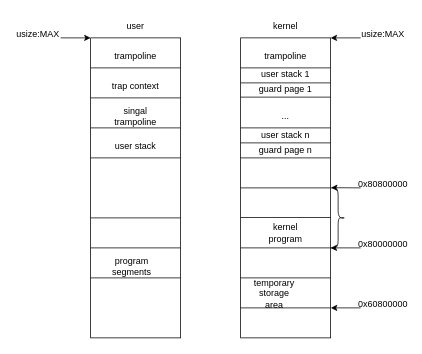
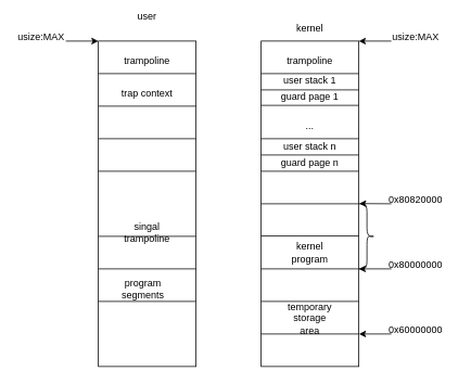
  <mxCell id="0" />
  <mxCell id="1" parent="0" />
  <mxCell id="2" value="" style="rounded=0;whiteSpace=wrap;html=1;" parent="1" vertex="1"><mxGeometry x="120" y="50" width="120" height="400" as="geometry" /></mxCell>
  <mxCell id="3" value="" style="endArrow=none;html=1;rounded=0;" parent="1" edge="1"><mxGeometry width="50" height="50" relative="1" as="geometry"><mxPoint x="120" y="290" as="sourcePoint" /><mxPoint x="240" y="290" as="targetPoint" /></mxGeometry></mxCell>
  <mxCell id="4" value="" style="endArrow=none;html=1;rounded=0;" parent="1" edge="1"><mxGeometry width="50" height="50" relative="1" as="geometry"><mxPoint x="120" y="90" as="sourcePoint" /><mxPoint x="240" y="90" as="targetPoint" /></mxGeometry></mxCell>
  <mxCell id="5" value="" style="endArrow=none;html=1;rounded=0;" parent="1" edge="1"><mxGeometry width="50" height="50" relative="1" as="geometry"><mxPoint x="120" y="130" as="sourcePoint" /><mxPoint x="240" y="130" as="targetPoint" /></mxGeometry></mxCell>
  <mxCell id="6" value="" style="endArrow=none;html=1;rounded=0;" parent="1" edge="1"><mxGeometry width="50" height="50" relative="1" as="geometry"><mxPoint x="120" y="170" as="sourcePoint" /><mxPoint x="240" y="170" as="targetPoint" /></mxGeometry></mxCell>
  <mxCell id="7" value="" style="endArrow=none;html=1;rounded=0;" parent="1" edge="1"><mxGeometry width="50" height="50" relative="1" as="geometry"><mxPoint x="120" y="330" as="sourcePoint" /><mxPoint x="240" y="330" as="targetPoint" /></mxGeometry></mxCell>
  <mxCell id="8" value="" style="endArrow=none;html=1;rounded=0;" parent="1" edge="1"><mxGeometry width="50" height="50" relative="1" as="geometry"><mxPoint x="120" y="370" as="sourcePoint" /><mxPoint x="240" y="370" as="targetPoint" /></mxGeometry></mxCell>
  <mxCell id="9" value="trampoline" style="text;html=1;strokeColor=none;fillColor=none;align=center;verticalAlign=middle;whiteSpace=wrap;rounded=0;" parent="1" vertex="1"><mxGeometry x="150" y="60" width="60" height="30" as="geometry" /></mxCell>
  <mxCell id="10" value="trap context" style="text;html=1;strokeColor=none;fillColor=none;align=center;verticalAlign=middle;whiteSpace=wrap;rounded=0;" parent="1" vertex="1"><mxGeometry x="140" y="100" width="80" height="30" as="geometry" /></mxCell>
- <mxCell id="11" value="user stack" style="text;html=1;strokeColor=none;fillColor=none;align=center;verticalAlign=middle;whiteSpace=wrap;rounded=0;" parent="1" vertex="1"><mxGeometry x="140" y="180" width="80" height="30" as="geometry" /></mxCell>
- <mxCell id="12" value="singal&lt;br&gt;trampoline" style="text;html=1;strokeColor=none;fillColor=none;align=center;verticalAlign=middle;whiteSpace=wrap;rounded=0;" parent="1" vertex="1"><mxGeometry x="140" y="140" width="80" height="30" as="geometry" /></mxCell>
+ <mxCell id="12" value="singal&lt;br&gt;trampoline" style="text;html=1;strokeColor=none;fillColor=none;align=center;verticalAlign=middle;whiteSpace=wrap;rounded=0;" parent="1" vertex="1"><mxGeometry x="140" y="270" width="80" height="30" as="geometry" /></mxCell>
  <mxCell id="13" value="" style="endArrow=none;html=1;rounded=0;" parent="1" edge="1"><mxGeometry width="50" height="50" relative="1" as="geometry"><mxPoint x="120" y="210" as="sourcePoint" /><mxPoint x="240" y="210" as="targetPoint" /></mxGeometry></mxCell>
  <mxCell id="14" value="program segments" style="text;html=1;strokeColor=none;fillColor=none;align=center;verticalAlign=middle;whiteSpace=wrap;rounded=0;" parent="1" vertex="1"><mxGeometry x="145" y="340" width="60" height="30" as="geometry" /></mxCell>
- <mxCell id="15" value="user" style="text;html=1;strokeColor=none;fillColor=none;align=center;verticalAlign=middle;whiteSpace=wrap;rounded=0;" vertex="1" parent="1"><mxGeometry x="150" y="20" width="60" height="30" as="geometry" /></mxCell>
+ <mxCell id="15" value="user" style="text;html=1;strokeColor=none;fillColor=none;align=center;verticalAlign=middle;whiteSpace=wrap;rounded=0;" vertex="1" parent="1"><mxGeometry x="150" y="5" width="60" height="30" as="geometry" /></mxCell>
  <mxCell id="16" value="" style="rounded=0;whiteSpace=wrap;html=1;" vertex="1" parent="1"><mxGeometry x="320" y="50" width="120" height="400" as="geometry" /></mxCell>
  <mxCell id="17" value="" style="endArrow=classic;html=1;rounded=0;entryX=0;entryY=0;entryDx=0;entryDy=0;" edge="1" parent="1" target="2"><mxGeometry width="50" height="50" relative="1" as="geometry"><mxPoint x="80" y="50" as="sourcePoint" /><mxPoint x="470" y="300" as="targetPoint" /></mxGeometry></mxCell>
  <mxCell id="18" value="usize:MAX" style="text;html=1;strokeColor=none;fillColor=none;align=center;verticalAlign=middle;whiteSpace=wrap;rounded=0;" vertex="1" parent="1"><mxGeometry x="20" y="30" width="60" height="30" as="geometry" /></mxCell>
  <mxCell id="19" value="kernel" style="text;html=1;strokeColor=none;fillColor=none;align=center;verticalAlign=middle;whiteSpace=wrap;rounded=0;" vertex="1" parent="1"><mxGeometry x="350" y="20" width="60" height="30" as="geometry" /></mxCell>
  <mxCell id="20" value="user stack 1" style="text;html=1;strokeColor=none;fillColor=none;align=center;verticalAlign=middle;whiteSpace=wrap;rounded=0;" vertex="1" parent="1"><mxGeometry x="340" y="84" width="80" height="30" as="geometry" /></mxCell>
  <mxCell id="21" value="" style="endArrow=none;html=1;rounded=0;" edge="1" parent="1"><mxGeometry width="50" height="50" relative="1" as="geometry"><mxPoint x="320" y="110" as="sourcePoint" /><mxPoint x="440" y="110" as="targetPoint" /></mxGeometry></mxCell>
  <mxCell id="22" value="" style="endArrow=none;html=1;rounded=0;" edge="1" parent="1"><mxGeometry width="50" height="50" relative="1" as="geometry"><mxPoint x="320" y="129" as="sourcePoint" /><mxPoint x="440" y="129" as="targetPoint" /></mxGeometry></mxCell>
  <mxCell id="23" value="guard page 1" style="text;html=1;strokeColor=none;fillColor=none;align=center;verticalAlign=middle;whiteSpace=wrap;rounded=0;" vertex="1" parent="1"><mxGeometry x="340" y="103" width="80" height="30" as="geometry" /></mxCell>
  <mxCell id="24" value="" style="endArrow=none;html=1;rounded=0;" edge="1" parent="1"><mxGeometry width="50" height="50" relative="1" as="geometry"><mxPoint x="320" y="170" as="sourcePoint" /><mxPoint x="440" y="170" as="targetPoint" /></mxGeometry></mxCell>
  <mxCell id="25" value="..." style="text;html=1;strokeColor=none;fillColor=none;align=center;verticalAlign=middle;whiteSpace=wrap;rounded=0;" vertex="1" parent="1"><mxGeometry x="350" y="140" width="60" height="30" as="geometry" /></mxCell>
  <mxCell id="26" value="user stack n" style="text;html=1;strokeColor=none;fillColor=none;align=center;verticalAlign=middle;whiteSpace=wrap;rounded=0;" vertex="1" parent="1"><mxGeometry x="340" y="165" width="80" height="30" as="geometry" /></mxCell>
  <mxCell id="27" value="" style="endArrow=none;html=1;rounded=0;" edge="1" parent="1"><mxGeometry width="50" height="50" relative="1" as="geometry"><mxPoint x="320" y="190" as="sourcePoint" /><mxPoint x="440" y="190" as="targetPoint" /></mxGeometry></mxCell>
  <mxCell id="28" value="guard page n" style="text;html=1;strokeColor=none;fillColor=none;align=center;verticalAlign=middle;whiteSpace=wrap;rounded=0;" vertex="1" parent="1"><mxGeometry x="340" y="185" width="80" height="30" as="geometry" /></mxCell>
  <mxCell id="29" value="" style="endArrow=none;html=1;rounded=0;" edge="1" parent="1"><mxGeometry width="50" height="50" relative="1" as="geometry"><mxPoint x="320" y="210" as="sourcePoint" /><mxPoint x="440" y="210" as="targetPoint" /></mxGeometry></mxCell>
  <mxCell id="30" value="usize:MAX" style="text;html=1;strokeColor=none;fillColor=none;align=center;verticalAlign=middle;whiteSpace=wrap;rounded=0;" vertex="1" parent="1"><mxGeometry x="480" y="30" width="60" height="30" as="geometry" /></mxCell>
  <mxCell id="31" value="" style="endArrow=classic;html=1;rounded=0;" edge="1" parent="1"><mxGeometry width="50" height="50" relative="1" as="geometry"><mxPoint x="480" y="50" as="sourcePoint" /><mxPoint x="440" y="50" as="targetPoint" /></mxGeometry></mxCell>
  <mxCell id="32" value="" style="endArrow=none;html=1;rounded=0;" edge="1" parent="1"><mxGeometry width="50" height="50" relative="1" as="geometry"><mxPoint x="320" y="250" as="sourcePoint" /><mxPoint x="440" y="250" as="targetPoint" /></mxGeometry></mxCell>
  <mxCell id="33" value="" style="endArrow=none;html=1;rounded=0;" edge="1" parent="1"><mxGeometry width="50" height="50" relative="1" as="geometry"><mxPoint x="320" y="289.5" as="sourcePoint" /><mxPoint x="440" y="289.5" as="targetPoint" /></mxGeometry></mxCell>
  <mxCell id="34" value="" style="shape=curlyBracket;whiteSpace=wrap;html=1;rounded=1;flipH=1;" vertex="1" parent="1"><mxGeometry x="440" y="250" width="20" height="80" as="geometry" /></mxCell>
  <mxCell id="35" value="" style="endArrow=none;html=1;rounded=0;" edge="1" parent="1"><mxGeometry width="50" height="50" relative="1" as="geometry"><mxPoint x="320" y="330" as="sourcePoint" /><mxPoint x="440" y="330" as="targetPoint" /></mxGeometry></mxCell>
  <mxCell id="36" value="" style="endArrow=classic;html=1;rounded=0;" edge="1" parent="1"><mxGeometry width="50" height="50" relative="1" as="geometry"><mxPoint x="480" y="330" as="sourcePoint" /><mxPoint x="440" y="330" as="targetPoint" /></mxGeometry></mxCell>
  <mxCell id="37" value="" style="endArrow=classic;html=1;rounded=0;entryX=0.974;entryY=-0.003;entryDx=0;entryDy=0;entryPerimeter=0;" edge="1" parent="1" target="34"><mxGeometry width="50" height="50" relative="1" as="geometry"><mxPoint x="480" y="250" as="sourcePoint" /><mxPoint x="460" y="110" as="targetPoint" /></mxGeometry></mxCell>
  <mxCell id="38" value="kernel&lt;br&gt;program" style="text;html=1;strokeColor=none;fillColor=none;align=center;verticalAlign=middle;whiteSpace=wrap;rounded=0;" vertex="1" parent="1"><mxGeometry x="350" y="295" width="60" height="30" as="geometry" /></mxCell>
- <mxCell id="39" value="0x80800000" style="text;html=1;strokeColor=none;fillColor=none;align=center;verticalAlign=middle;whiteSpace=wrap;rounded=0;" vertex="1" parent="1"><mxGeometry x="480" y="230" width="60" height="30" as="geometry" /></mxCell>
+ <mxCell id="39" value="0x80820000" style="text;html=1;strokeColor=none;fillColor=none;align=center;verticalAlign=middle;whiteSpace=wrap;rounded=0;" vertex="1" parent="1"><mxGeometry x="480" y="230" width="60" height="30" as="geometry" /></mxCell>
  <mxCell id="40" value="0x80000000" style="text;html=1;strokeColor=none;fillColor=none;align=center;verticalAlign=middle;whiteSpace=wrap;rounded=0;" vertex="1" parent="1"><mxGeometry x="480" y="310" width="60" height="30" as="geometry" /></mxCell>
  <mxCell id="41" value="" style="endArrow=none;html=1;rounded=0;" edge="1" parent="1"><mxGeometry width="50" height="50" relative="1" as="geometry"><mxPoint x="320" y="370" as="sourcePoint" /><mxPoint x="440" y="370" as="targetPoint" /></mxGeometry></mxCell>
  <mxCell id="42" value="" style="endArrow=none;html=1;rounded=0;" edge="1" parent="1"><mxGeometry width="50" height="50" relative="1" as="geometry"><mxPoint x="320" y="410" as="sourcePoint" /><mxPoint x="440" y="410" as="targetPoint" /></mxGeometry></mxCell>
- <mxCell id="43" value="temporary&lt;br&gt;storage&lt;br&gt;area" style="text;html=1;strokeColor=none;fillColor=none;align=center;verticalAlign=middle;whiteSpace=wrap;rounded=0;" vertex="1" parent="1"><mxGeometry x="335" y="376" width="60" height="30" as="geometry" /></mxCell>
+ <mxCell id="43" value="temporary&lt;br&gt;storage&lt;br&gt;area" style="text;html=1;strokeColor=none;fillColor=none;align=center;verticalAlign=middle;whiteSpace=wrap;rounded=0;" vertex="1" parent="1"><mxGeometry x="350" y="376" width="60" height="30" as="geometry" /></mxCell>
  <mxCell id="44" value="" style="endArrow=classic;html=1;rounded=0;entryX=1.002;entryY=0.8;entryDx=0;entryDy=0;entryPerimeter=0;" edge="1" parent="1"><mxGeometry width="50" height="50" relative="1" as="geometry"><mxPoint x="480" y="410" as="sourcePoint" /><mxPoint x="440.24" y="410" as="targetPoint" /></mxGeometry></mxCell>
- <mxCell id="45" value="0x60800000" style="text;html=1;strokeColor=none;fillColor=none;align=center;verticalAlign=middle;whiteSpace=wrap;rounded=0;" vertex="1" parent="1"><mxGeometry x="480" y="390" width="60" height="30" as="geometry" /></mxCell>
+ <mxCell id="45" value="0x60000000" style="text;html=1;strokeColor=none;fillColor=none;align=center;verticalAlign=middle;whiteSpace=wrap;rounded=0;" vertex="1" parent="1"><mxGeometry x="480" y="390" width="60" height="30" as="geometry" /></mxCell>
  <mxCell id="46" value="" style="endArrow=none;html=1;rounded=0;" edge="1" parent="1"><mxGeometry width="50" height="50" relative="1" as="geometry"><mxPoint x="320" y="90" as="sourcePoint" /><mxPoint x="440" y="90" as="targetPoint" /></mxGeometry></mxCell>
  <mxCell id="47" value="trampoline" style="text;html=1;strokeColor=none;fillColor=none;align=center;verticalAlign=middle;whiteSpace=wrap;rounded=0;" vertex="1" parent="1"><mxGeometry x="350" y="60" width="60" height="30" as="geometry" /></mxCell>
